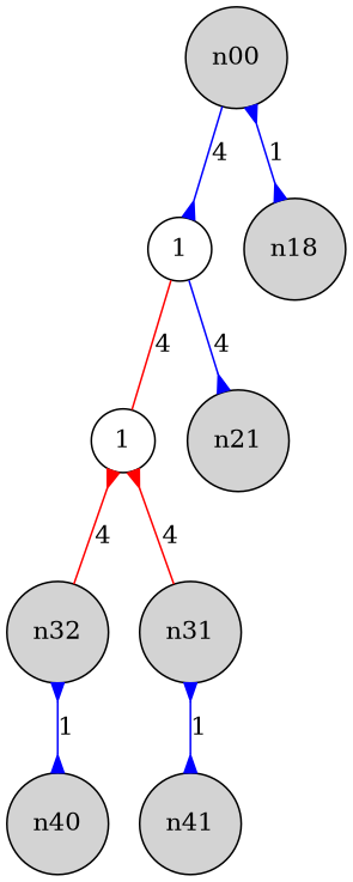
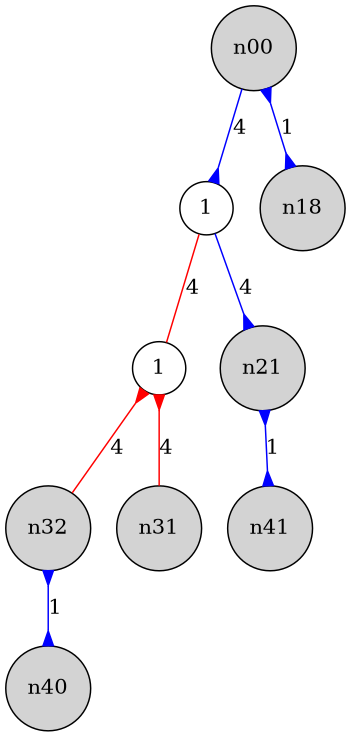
  digraph {
    node [shape=circle style=filled]
    edge [arrowhead=inv arrowtail=inv color=blue dir=both]
    n10 [label=1 style=solid]
    n20 [label=1 style=solid]
    n21
    n00
    n11 [label=n18]
    n30 [label=n32]
    n31
    n40
    n41
    n10 -> n20 [arrowhead=none arrowtail=none color=red label=4]
    n10 -> n21 [arrowtail=none label=4]
    n20 -> n30 [arrowhead=none color=red label=4]
    n20 -> n31 [arrowhead=none color=red label=4]
    n00 -> n10 [arrowtail=none label=4]
    n00 -> n11 [label=1]
    n30 -> n40 [label=1]
-   n31 -> n41 [label=1]
+   n21 -> n41 [label=1]
  }
